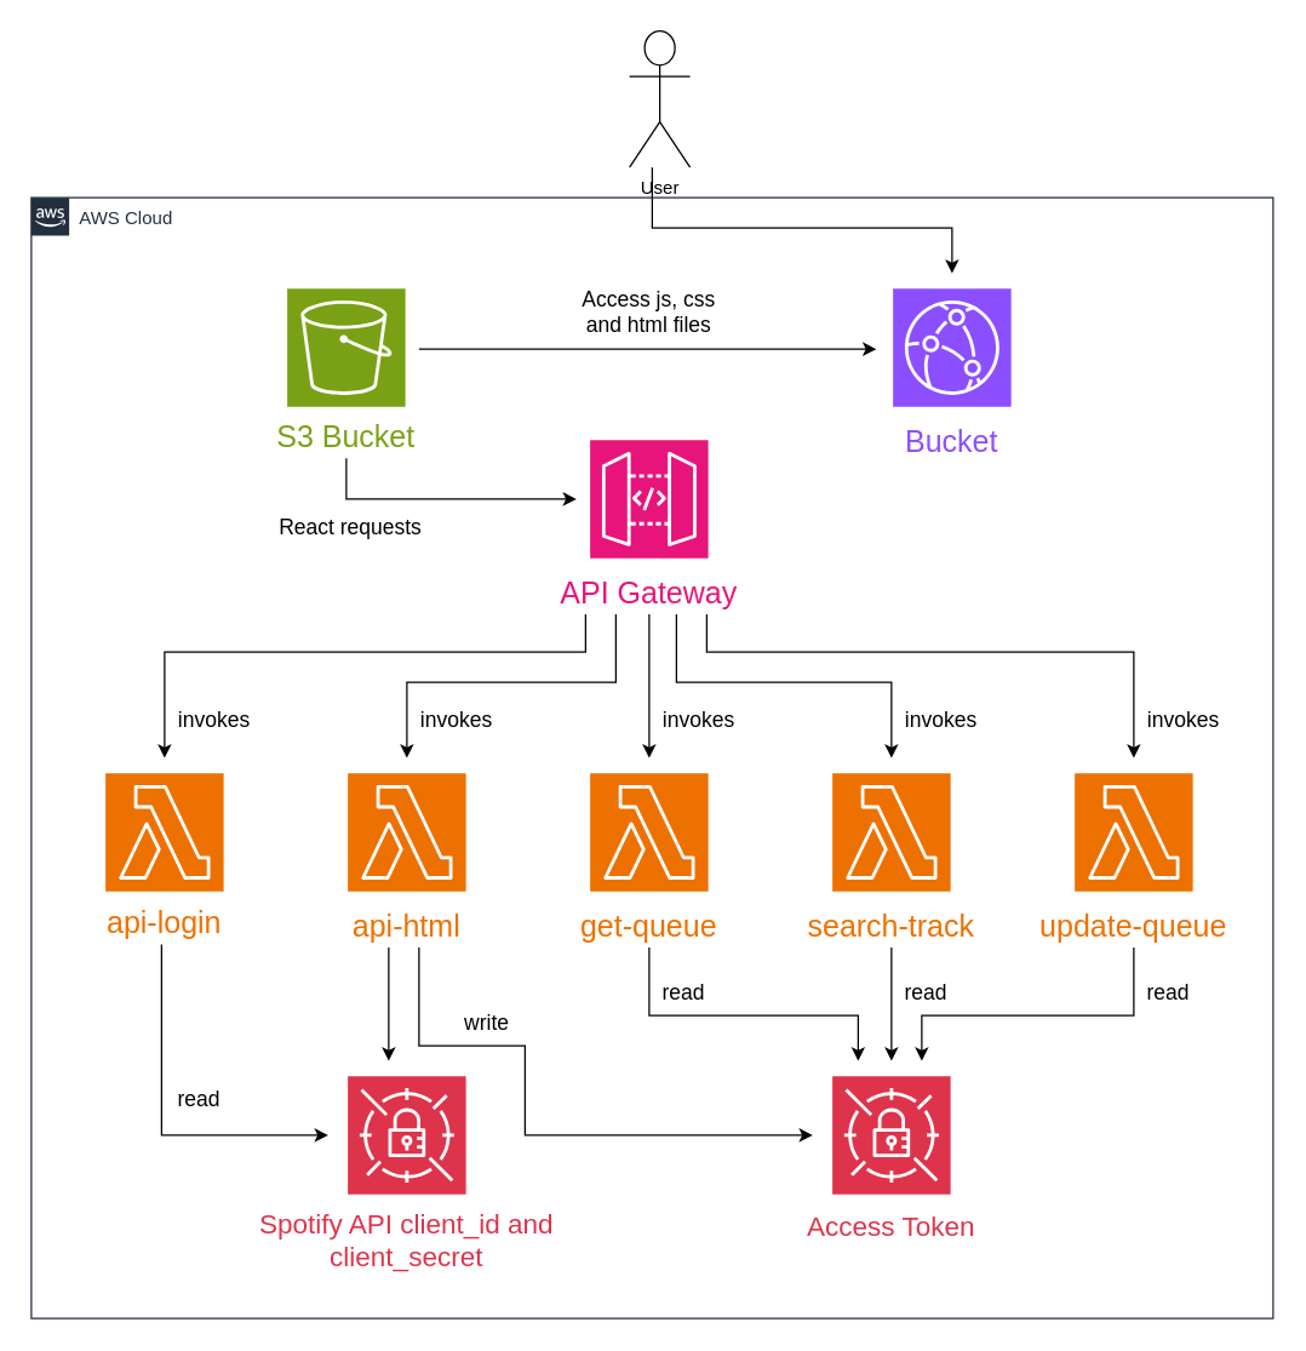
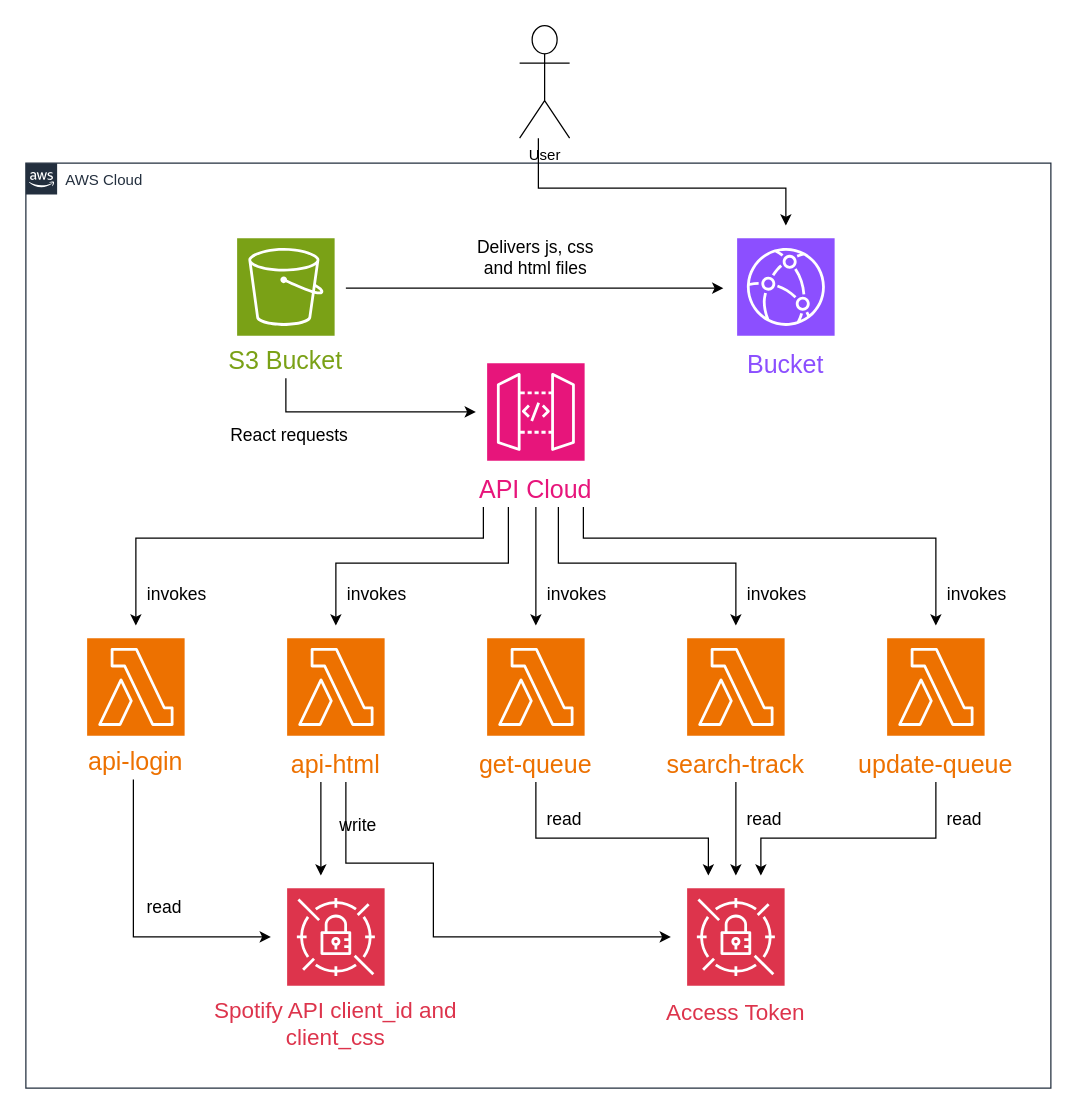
  <mxCell id="0" />
  <mxCell id="1" parent="0" />
  <mxCell id="2" value="AWS Cloud" style="points=[[0,0],[0.25,0],[0.5,0],[0.75,0],[1,0],[1,0.25],[1,0.5],[1,0.75],[1,1],[0.75,1],[0.5,1],[0.25,1],[0,1],[0,0.75],[0,0.5],[0,0.25]];outlineConnect=0;gradientColor=none;html=1;whiteSpace=wrap;fontSize=12;fontStyle=0;container=1;pointerEvents=0;collapsible=0;recursiveResize=0;shape=mxgraph.aws4.group;grIcon=mxgraph.aws4.group_aws_cloud_alt;strokeColor=#232F3E;fillColor=none;verticalAlign=top;align=left;spacingLeft=30;fontColor=#232F3E;dashed=0;" vertex="1" parent="1"><mxGeometry x="20" y="130" width="820" height="740" as="geometry" /></mxCell>
  <mxCell id="3" value="" style="group" vertex="1" connectable="0" parent="2"><mxGeometry x="6" y="60" width="804" height="660" as="geometry" /></mxCell>
  <mxCell id="4" value="" style="group" vertex="1" connectable="0" parent="3"><mxGeometry x="520" width="164" height="115" as="geometry" /></mxCell>
  <mxCell id="5" value="" style="sketch=0;points=[[0,0,0],[0.25,0,0],[0.5,0,0],[0.75,0,0],[1,0,0],[0,1,0],[0.25,1,0],[0.5,1,0],[0.75,1,0],[1,1,0],[0,0.25,0],[0,0.5,0],[0,0.75,0],[1,0.25,0],[1,0.5,0],[1,0.75,0]];outlineConnect=0;fontColor=#232F3E;fillColor=#8C4FFF;strokeColor=#ffffff;dashed=0;verticalLabelPosition=bottom;verticalAlign=top;align=center;html=1;fontSize=12;fontStyle=0;aspect=fixed;shape=mxgraph.aws4.resourceIcon;resIcon=mxgraph.aws4.cloudfront;" vertex="1" parent="4"><mxGeometry x="43" width="78" height="78" as="geometry" /></mxCell>
  <mxCell id="6" value="Bucket" style="text;html=1;strokeColor=none;fillColor=none;align=center;verticalAlign=middle;whiteSpace=wrap;rounded=0;fontSize=20;fontColor=#8C4FFF;" vertex="1" parent="4"><mxGeometry y="85" width="164" height="30" as="geometry" /></mxCell>
  <mxCell id="7" value="" style="group" vertex="1" connectable="0" parent="3"><mxGeometry x="120" width="164" height="112" as="geometry" /></mxCell>
  <mxCell id="8" value="" style="sketch=0;points=[[0,0,0],[0.25,0,0],[0.5,0,0],[0.75,0,0],[1,0,0],[0,1,0],[0.25,1,0],[0.5,1,0],[0.75,1,0],[1,1,0],[0,0.25,0],[0,0.5,0],[0,0.75,0],[1,0.25,0],[1,0.5,0],[1,0.75,0]];outlineConnect=0;fontColor=#232F3E;fillColor=#7AA116;strokeColor=#ffffff;dashed=0;verticalLabelPosition=bottom;verticalAlign=top;align=center;html=1;fontSize=12;fontStyle=0;aspect=fixed;shape=mxgraph.aws4.resourceIcon;resIcon=mxgraph.aws4.s3;" vertex="1" parent="7"><mxGeometry x="43" width="78" height="78" as="geometry" /></mxCell>
  <mxCell id="9" value="S3 Bucket" style="text;html=1;strokeColor=none;fillColor=none;align=center;verticalAlign=middle;whiteSpace=wrap;rounded=0;fontSize=20;fontColor=#7AA116;" vertex="1" parent="7"><mxGeometry y="82" width="164" height="30" as="geometry" /></mxCell>
  <mxCell id="10" value="" style="group" vertex="1" connectable="0" parent="3"><mxGeometry y="100" width="804" height="560" as="geometry" /></mxCell>
  <mxCell id="11" value="" style="group" vertex="1" connectable="0" parent="10"><mxGeometry x="487" y="420" width="150" height="130" as="geometry" /></mxCell>
  <mxCell id="12" value="" style="sketch=0;points=[[0,0,0],[0.25,0,0],[0.5,0,0],[0.75,0,0],[1,0,0],[0,1,0],[0.25,1,0],[0.5,1,0],[0.75,1,0],[1,1,0],[0,0.25,0],[0,0.5,0],[0,0.75,0],[1,0.25,0],[1,0.5,0],[1,0.75,0]];outlineConnect=0;fontColor=#232F3E;fillColor=#DD344C;strokeColor=#ffffff;dashed=0;verticalLabelPosition=bottom;verticalAlign=top;align=center;html=1;fontSize=12;fontStyle=0;aspect=fixed;shape=mxgraph.aws4.resourceIcon;resIcon=mxgraph.aws4.secrets_manager;" vertex="1" parent="11"><mxGeometry x="36" width="78" height="78" as="geometry" /></mxCell>
  <mxCell id="13" value="Access Token" style="text;html=1;strokeColor=none;fillColor=none;align=center;verticalAlign=middle;whiteSpace=wrap;rounded=0;fontSize=18;fontColor=#DD344C;" vertex="1" parent="11"><mxGeometry y="70" width="150" height="60" as="geometry" /></mxCell>
  <mxCell id="14" value="" style="group" vertex="1" connectable="0" parent="10"><mxGeometry x="132" y="420" width="220" height="140" as="geometry" /></mxCell>
  <mxCell id="15" value="" style="sketch=0;points=[[0,0,0],[0.25,0,0],[0.5,0,0],[0.75,0,0],[1,0,0],[0,1,0],[0.25,1,0],[0.5,1,0],[0.75,1,0],[1,1,0],[0,0.25,0],[0,0.5,0],[0,0.75,0],[1,0.25,0],[1,0.5,0],[1,0.75,0]];outlineConnect=0;fontColor=#232F3E;fillColor=#DD344C;strokeColor=#ffffff;dashed=0;verticalLabelPosition=bottom;verticalAlign=top;align=center;html=1;fontSize=12;fontStyle=0;aspect=fixed;shape=mxgraph.aws4.resourceIcon;resIcon=mxgraph.aws4.secrets_manager;" vertex="1" parent="14"><mxGeometry x="71" width="78" height="78" as="geometry" /></mxCell>
- <mxCell id="16" value="Spotify API client_id and client_secret" style="text;html=1;strokeColor=none;fillColor=none;align=center;verticalAlign=middle;whiteSpace=wrap;rounded=0;fontSize=18;fontColor=#DD344C;" vertex="1" parent="14"><mxGeometry y="78" width="220" height="62" as="geometry" /></mxCell>
+ <mxCell id="16" value="Spotify API client_id and client_css" style="text;html=1;strokeColor=none;fillColor=none;align=center;verticalAlign=middle;whiteSpace=wrap;rounded=0;fontSize=18;fontColor=#DD344C;" vertex="1" parent="14"><mxGeometry y="78" width="220" height="62" as="geometry" /></mxCell>
  <mxCell id="17" value="" style="group" vertex="1" connectable="0" parent="10"><mxGeometry x="320" width="164" height="115" as="geometry" /></mxCell>
  <mxCell id="18" value="" style="sketch=0;points=[[0,0,0],[0.25,0,0],[0.5,0,0],[0.75,0,0],[1,0,0],[0,1,0],[0.25,1,0],[0.5,1,0],[0.75,1,0],[1,1,0],[0,0.25,0],[0,0.5,0],[0,0.75,0],[1,0.25,0],[1,0.5,0],[1,0.75,0]];outlineConnect=0;fontColor=#232F3E;fillColor=#E7157B;strokeColor=#ffffff;dashed=0;verticalLabelPosition=bottom;verticalAlign=top;align=center;html=1;fontSize=12;fontStyle=0;aspect=fixed;shape=mxgraph.aws4.resourceIcon;resIcon=mxgraph.aws4.api_gateway;" vertex="1" parent="17"><mxGeometry x="43" width="78" height="78" as="geometry" /></mxCell>
- <mxCell id="19" value="API Gateway" style="text;html=1;strokeColor=none;fillColor=none;align=center;verticalAlign=middle;whiteSpace=wrap;rounded=0;fontSize=20;fontColor=#E7157B;" vertex="1" parent="17"><mxGeometry y="85" width="164" height="30" as="geometry" /></mxCell>
+ <mxCell id="19" value="API Cloud" style="text;html=1;strokeColor=none;fillColor=none;align=center;verticalAlign=middle;whiteSpace=wrap;rounded=0;fontSize=20;fontColor=#E7157B;" vertex="1" parent="17"><mxGeometry y="85" width="164" height="30" as="geometry" /></mxCell>
  <mxCell id="20" value="" style="group" vertex="1" connectable="0" parent="10"><mxGeometry y="220" width="164" height="113" as="geometry" /></mxCell>
  <mxCell id="21" value="" style="sketch=0;points=[[0,0,0],[0.25,0,0],[0.5,0,0],[0.75,0,0],[1,0,0],[0,1,0],[0.25,1,0],[0.5,1,0],[0.75,1,0],[1,1,0],[0,0.25,0],[0,0.5,0],[0,0.75,0],[1,0.25,0],[1,0.5,0],[1,0.75,0]];outlineConnect=0;fontColor=#232F3E;fillColor=#ED7100;strokeColor=#ffffff;dashed=0;verticalLabelPosition=bottom;verticalAlign=top;align=center;html=1;fontSize=12;fontStyle=0;aspect=fixed;shape=mxgraph.aws4.resourceIcon;resIcon=mxgraph.aws4.lambda;" vertex="1" parent="20"><mxGeometry x="43" width="78" height="78" as="geometry" /></mxCell>
  <mxCell id="22" value="api-login" style="text;html=1;strokeColor=none;fillColor=none;align=center;verticalAlign=middle;whiteSpace=wrap;rounded=0;fontSize=20;fontColor=#ED7100;" vertex="1" parent="20"><mxGeometry y="83" width="164" height="30" as="geometry" /></mxCell>
  <mxCell id="23" value="" style="group" vertex="1" connectable="0" parent="10"><mxGeometry x="160" y="220" width="164" height="115" as="geometry" /></mxCell>
  <mxCell id="24" value="" style="sketch=0;points=[[0,0,0],[0.25,0,0],[0.5,0,0],[0.75,0,0],[1,0,0],[0,1,0],[0.25,1,0],[0.5,1,0],[0.75,1,0],[1,1,0],[0,0.25,0],[0,0.5,0],[0,0.75,0],[1,0.25,0],[1,0.5,0],[1,0.75,0]];outlineConnect=0;fontColor=#232F3E;fillColor=#ED7100;strokeColor=#ffffff;dashed=0;verticalLabelPosition=bottom;verticalAlign=top;align=center;html=1;fontSize=12;fontStyle=0;aspect=fixed;shape=mxgraph.aws4.resourceIcon;resIcon=mxgraph.aws4.lambda;" vertex="1" parent="23"><mxGeometry x="43" width="78" height="78" as="geometry" /></mxCell>
  <mxCell id="25" value="api-html" style="text;html=1;strokeColor=none;fillColor=none;align=center;verticalAlign=middle;whiteSpace=wrap;rounded=0;fontSize=20;fontColor=#ED7100;" vertex="1" parent="23"><mxGeometry y="85" width="164" height="30" as="geometry" /></mxCell>
  <mxCell id="26" value="" style="group" vertex="1" connectable="0" parent="10"><mxGeometry x="320" y="220" width="164" height="115" as="geometry" /></mxCell>
  <mxCell id="27" value="" style="sketch=0;points=[[0,0,0],[0.25,0,0],[0.5,0,0],[0.75,0,0],[1,0,0],[0,1,0],[0.25,1,0],[0.5,1,0],[0.75,1,0],[1,1,0],[0,0.25,0],[0,0.5,0],[0,0.75,0],[1,0.25,0],[1,0.5,0],[1,0.75,0]];outlineConnect=0;fontColor=#232F3E;fillColor=#ED7100;strokeColor=#ffffff;dashed=0;verticalLabelPosition=bottom;verticalAlign=top;align=center;html=1;fontSize=12;fontStyle=0;aspect=fixed;shape=mxgraph.aws4.resourceIcon;resIcon=mxgraph.aws4.lambda;" vertex="1" parent="26"><mxGeometry x="43" width="78" height="78" as="geometry" /></mxCell>
  <mxCell id="28" value="get-queue" style="text;html=1;strokeColor=none;fillColor=none;align=center;verticalAlign=middle;whiteSpace=wrap;rounded=0;fontSize=20;fontColor=#ED7100;" vertex="1" parent="26"><mxGeometry y="85" width="164" height="30" as="geometry" /></mxCell>
  <mxCell id="29" value="" style="group" vertex="1" connectable="0" parent="10"><mxGeometry x="480" y="220" width="164" height="115" as="geometry" /></mxCell>
  <mxCell id="30" value="" style="sketch=0;points=[[0,0,0],[0.25,0,0],[0.5,0,0],[0.75,0,0],[1,0,0],[0,1,0],[0.25,1,0],[0.5,1,0],[0.75,1,0],[1,1,0],[0,0.25,0],[0,0.5,0],[0,0.75,0],[1,0.25,0],[1,0.5,0],[1,0.75,0]];outlineConnect=0;fontColor=#232F3E;fillColor=#ED7100;strokeColor=#ffffff;dashed=0;verticalLabelPosition=bottom;verticalAlign=top;align=center;html=1;fontSize=12;fontStyle=0;aspect=fixed;shape=mxgraph.aws4.resourceIcon;resIcon=mxgraph.aws4.lambda;" vertex="1" parent="29"><mxGeometry x="43" width="78" height="78" as="geometry" /></mxCell>
  <mxCell id="31" value="search-track" style="text;html=1;strokeColor=none;fillColor=none;align=center;verticalAlign=middle;whiteSpace=wrap;rounded=0;fontSize=20;fontColor=#ED7100;" vertex="1" parent="29"><mxGeometry y="85" width="164" height="30" as="geometry" /></mxCell>
  <mxCell id="32" value="" style="group" vertex="1" connectable="0" parent="10"><mxGeometry x="640" y="220" width="164" height="115" as="geometry" /></mxCell>
  <mxCell id="33" value="" style="sketch=0;points=[[0,0,0],[0.25,0,0],[0.5,0,0],[0.75,0,0],[1,0,0],[0,1,0],[0.25,1,0],[0.5,1,0],[0.75,1,0],[1,1,0],[0,0.25,0],[0,0.5,0],[0,0.75,0],[1,0.25,0],[1,0.5,0],[1,0.75,0]];outlineConnect=0;fontColor=#232F3E;fillColor=#ED7100;strokeColor=#ffffff;dashed=0;verticalLabelPosition=bottom;verticalAlign=top;align=center;html=1;fontSize=12;fontStyle=0;aspect=fixed;shape=mxgraph.aws4.resourceIcon;resIcon=mxgraph.aws4.lambda;" vertex="1" parent="32"><mxGeometry x="43" width="78" height="78" as="geometry" /></mxCell>
  <mxCell id="34" value="update-queue" style="text;html=1;strokeColor=none;fillColor=none;align=center;verticalAlign=middle;whiteSpace=wrap;rounded=0;fontSize=20;fontColor=#ED7100;" vertex="1" parent="32"><mxGeometry y="85" width="164" height="30" as="geometry" /></mxCell>
  <mxCell id="35" style="edgeStyle=orthogonalEdgeStyle;rounded=0;orthogonalLoop=1;jettySize=auto;html=1;" edge="1" parent="10" source="22"><mxGeometry relative="1" as="geometry"><mxPoint x="190" y="459" as="targetPoint" /><Array as="points"><mxPoint x="80" y="459" /></Array></mxGeometry></mxCell>
  <mxCell id="36" style="edgeStyle=orthogonalEdgeStyle;rounded=0;orthogonalLoop=1;jettySize=auto;html=1;" edge="1" parent="10"><mxGeometry relative="1" as="geometry"><mxPoint x="230" y="335" as="sourcePoint" /><mxPoint x="230" y="410" as="targetPoint" /></mxGeometry></mxCell>
  <mxCell id="37" style="edgeStyle=orthogonalEdgeStyle;rounded=0;orthogonalLoop=1;jettySize=auto;html=1;" edge="1" parent="10" source="25"><mxGeometry relative="1" as="geometry"><mxPoint x="510" y="459" as="targetPoint" /><Array as="points"><mxPoint x="250" y="400" /><mxPoint x="320" y="400" /><mxPoint x="320" y="459" /></Array></mxGeometry></mxCell>
  <mxCell id="38" style="edgeStyle=orthogonalEdgeStyle;rounded=0;orthogonalLoop=1;jettySize=auto;html=1;" edge="1" parent="10" source="28"><mxGeometry relative="1" as="geometry"><mxPoint x="540" y="410" as="targetPoint" /><Array as="points"><mxPoint x="402" y="380" /><mxPoint x="540" y="380" /></Array></mxGeometry></mxCell>
  <mxCell id="39" style="edgeStyle=orthogonalEdgeStyle;rounded=0;orthogonalLoop=1;jettySize=auto;html=1;" edge="1" parent="10" source="31"><mxGeometry relative="1" as="geometry"><mxPoint x="562" y="410" as="targetPoint" /></mxGeometry></mxCell>
  <mxCell id="40" style="edgeStyle=orthogonalEdgeStyle;rounded=0;orthogonalLoop=1;jettySize=auto;html=1;" edge="1" parent="10" source="34"><mxGeometry relative="1" as="geometry"><mxPoint x="582" y="410" as="targetPoint" /><Array as="points"><mxPoint x="722" y="380" /><mxPoint x="582" y="380" /><mxPoint x="582" y="400" /><mxPoint x="582" y="400" /></Array></mxGeometry></mxCell>
  <mxCell id="41" style="edgeStyle=orthogonalEdgeStyle;rounded=0;orthogonalLoop=1;jettySize=auto;html=1;" edge="1" parent="10" source="19"><mxGeometry relative="1" as="geometry"><mxPoint x="82" y="210" as="targetPoint" /><Array as="points"><mxPoint x="360" y="140" /><mxPoint x="82" y="140" /></Array></mxGeometry></mxCell>
  <mxCell id="42" style="edgeStyle=orthogonalEdgeStyle;rounded=0;orthogonalLoop=1;jettySize=auto;html=1;" edge="1" parent="10" source="19"><mxGeometry relative="1" as="geometry"><mxPoint x="242" y="210" as="targetPoint" /><Array as="points"><mxPoint x="380" y="160" /><mxPoint x="242" y="160" /></Array></mxGeometry></mxCell>
  <mxCell id="43" style="edgeStyle=orthogonalEdgeStyle;rounded=0;orthogonalLoop=1;jettySize=auto;html=1;" edge="1" parent="10" source="19"><mxGeometry relative="1" as="geometry"><mxPoint x="402" y="210" as="targetPoint" /></mxGeometry></mxCell>
  <mxCell id="44" style="edgeStyle=orthogonalEdgeStyle;rounded=0;orthogonalLoop=1;jettySize=auto;html=1;" edge="1" parent="10" source="19"><mxGeometry relative="1" as="geometry"><mxPoint x="562" y="210" as="targetPoint" /><Array as="points"><mxPoint x="420" y="160" /><mxPoint x="562" y="160" /></Array></mxGeometry></mxCell>
  <mxCell id="45" style="edgeStyle=orthogonalEdgeStyle;rounded=0;orthogonalLoop=1;jettySize=auto;html=1;" edge="1" parent="10" source="19"><mxGeometry relative="1" as="geometry"><mxPoint x="722" y="210" as="targetPoint" /><Array as="points"><mxPoint x="440" y="140" /><mxPoint x="722" y="140" /></Array></mxGeometry></mxCell>
  <mxCell id="46" value="React requests" style="text;html=1;strokeColor=none;fillColor=none;align=center;verticalAlign=middle;whiteSpace=wrap;rounded=0;fontSize=14;" vertex="1" parent="10"><mxGeometry x="150" y="42.5" width="110" height="30" as="geometry" /></mxCell>
  <mxCell id="47" value="read" style="text;html=1;strokeColor=none;fillColor=none;align=center;verticalAlign=middle;whiteSpace=wrap;rounded=0;fontSize=14;" vertex="1" parent="10"><mxGeometry x="70" y="420" width="70" height="30" as="geometry" /></mxCell>
  <mxCell id="48" value="read" style="text;html=1;strokeColor=none;fillColor=none;align=center;verticalAlign=middle;whiteSpace=wrap;rounded=0;fontSize=14;" vertex="1" parent="10"><mxGeometry x="390" y="350" width="70" height="30" as="geometry" /></mxCell>
  <mxCell id="49" value="read" style="text;html=1;strokeColor=none;fillColor=none;align=center;verticalAlign=middle;whiteSpace=wrap;rounded=0;fontSize=14;" vertex="1" parent="10"><mxGeometry x="550" y="350" width="70" height="30" as="geometry" /></mxCell>
  <mxCell id="50" value="read" style="text;html=1;strokeColor=none;fillColor=none;align=center;verticalAlign=middle;whiteSpace=wrap;rounded=0;fontSize=14;" vertex="1" parent="10"><mxGeometry x="710" y="350" width="70" height="30" as="geometry" /></mxCell>
- <mxCell id="51" value="write" style="text;html=1;strokeColor=none;fillColor=none;align=center;verticalAlign=middle;whiteSpace=wrap;rounded=0;fontSize=14;" vertex="1" parent="10"><mxGeometry x="260" y="370" width="70" height="30" as="geometry" /></mxCell>
+ <mxCell id="51" value="write" style="text;html=1;strokeColor=none;fillColor=none;align=center;verticalAlign=middle;whiteSpace=wrap;rounded=0;fontSize=14;" vertex="1" parent="10"><mxGeometry x="225" y="355" width="70" height="30" as="geometry" /></mxCell>
  <mxCell id="52" value="invokes" style="text;html=1;strokeColor=none;fillColor=none;align=center;verticalAlign=middle;whiteSpace=wrap;rounded=0;fontSize=14;" vertex="1" parent="10"><mxGeometry x="80" y="170" width="70" height="30" as="geometry" /></mxCell>
  <mxCell id="53" value="invokes" style="text;html=1;strokeColor=none;fillColor=none;align=center;verticalAlign=middle;whiteSpace=wrap;rounded=0;fontSize=14;" vertex="1" parent="10"><mxGeometry x="240" y="170" width="70" height="30" as="geometry" /></mxCell>
  <mxCell id="54" value="invokes" style="text;html=1;strokeColor=none;fillColor=none;align=center;verticalAlign=middle;whiteSpace=wrap;rounded=0;fontSize=14;" vertex="1" parent="10"><mxGeometry x="400" y="170" width="70" height="30" as="geometry" /></mxCell>
  <mxCell id="55" value="invokes" style="text;html=1;strokeColor=none;fillColor=none;align=center;verticalAlign=middle;whiteSpace=wrap;rounded=0;fontSize=14;" vertex="1" parent="10"><mxGeometry x="560" y="170" width="70" height="30" as="geometry" /></mxCell>
  <mxCell id="56" value="invokes" style="text;html=1;strokeColor=none;fillColor=none;align=center;verticalAlign=middle;whiteSpace=wrap;rounded=0;fontSize=14;" vertex="1" parent="10"><mxGeometry x="720" y="170" width="70" height="30" as="geometry" /></mxCell>
  <mxCell id="57" style="edgeStyle=orthogonalEdgeStyle;rounded=0;orthogonalLoop=1;jettySize=auto;html=1;endArrow=none;endFill=0;startArrow=classic;startFill=1;" edge="1" parent="3"><mxGeometry relative="1" as="geometry"><mxPoint x="552" y="40" as="sourcePoint" /><mxPoint x="250" y="40" as="targetPoint" /></mxGeometry></mxCell>
  <mxCell id="58" style="edgeStyle=orthogonalEdgeStyle;rounded=0;orthogonalLoop=1;jettySize=auto;html=1;" edge="1" parent="3" source="9"><mxGeometry relative="1" as="geometry"><mxPoint x="354" y="139" as="targetPoint" /><Array as="points"><mxPoint x="202" y="139" /></Array></mxGeometry></mxCell>
- <mxCell id="59" value="Access js, css and html files" style="text;html=1;strokeColor=none;fillColor=none;align=center;verticalAlign=middle;whiteSpace=wrap;rounded=0;fontSize=14;" vertex="1" parent="3"><mxGeometry x="347" width="110" height="30" as="geometry" /></mxCell>
+ <mxCell id="59" value="Delivers js, css and html files" style="text;html=1;strokeColor=none;fillColor=none;align=center;verticalAlign=middle;whiteSpace=wrap;rounded=0;fontSize=14;" vertex="1" parent="3"><mxGeometry x="347" width="110" height="30" as="geometry" /></mxCell>
  <mxCell id="60" value="User" style="shape=umlActor;verticalLabelPosition=bottom;verticalAlign=top;html=1;outlineConnect=0;" vertex="1" parent="1"><mxGeometry x="415" y="20" width="40" height="90" as="geometry" /></mxCell>
  <mxCell id="61" style="edgeStyle=orthogonalEdgeStyle;rounded=0;orthogonalLoop=1;jettySize=auto;html=1;" edge="1" parent="1"><mxGeometry relative="1" as="geometry"><mxPoint x="430" y="110" as="sourcePoint" /><mxPoint x="628" y="180" as="targetPoint" /><Array as="points"><mxPoint x="430" y="150" /><mxPoint x="628" y="150" /></Array></mxGeometry></mxCell>
